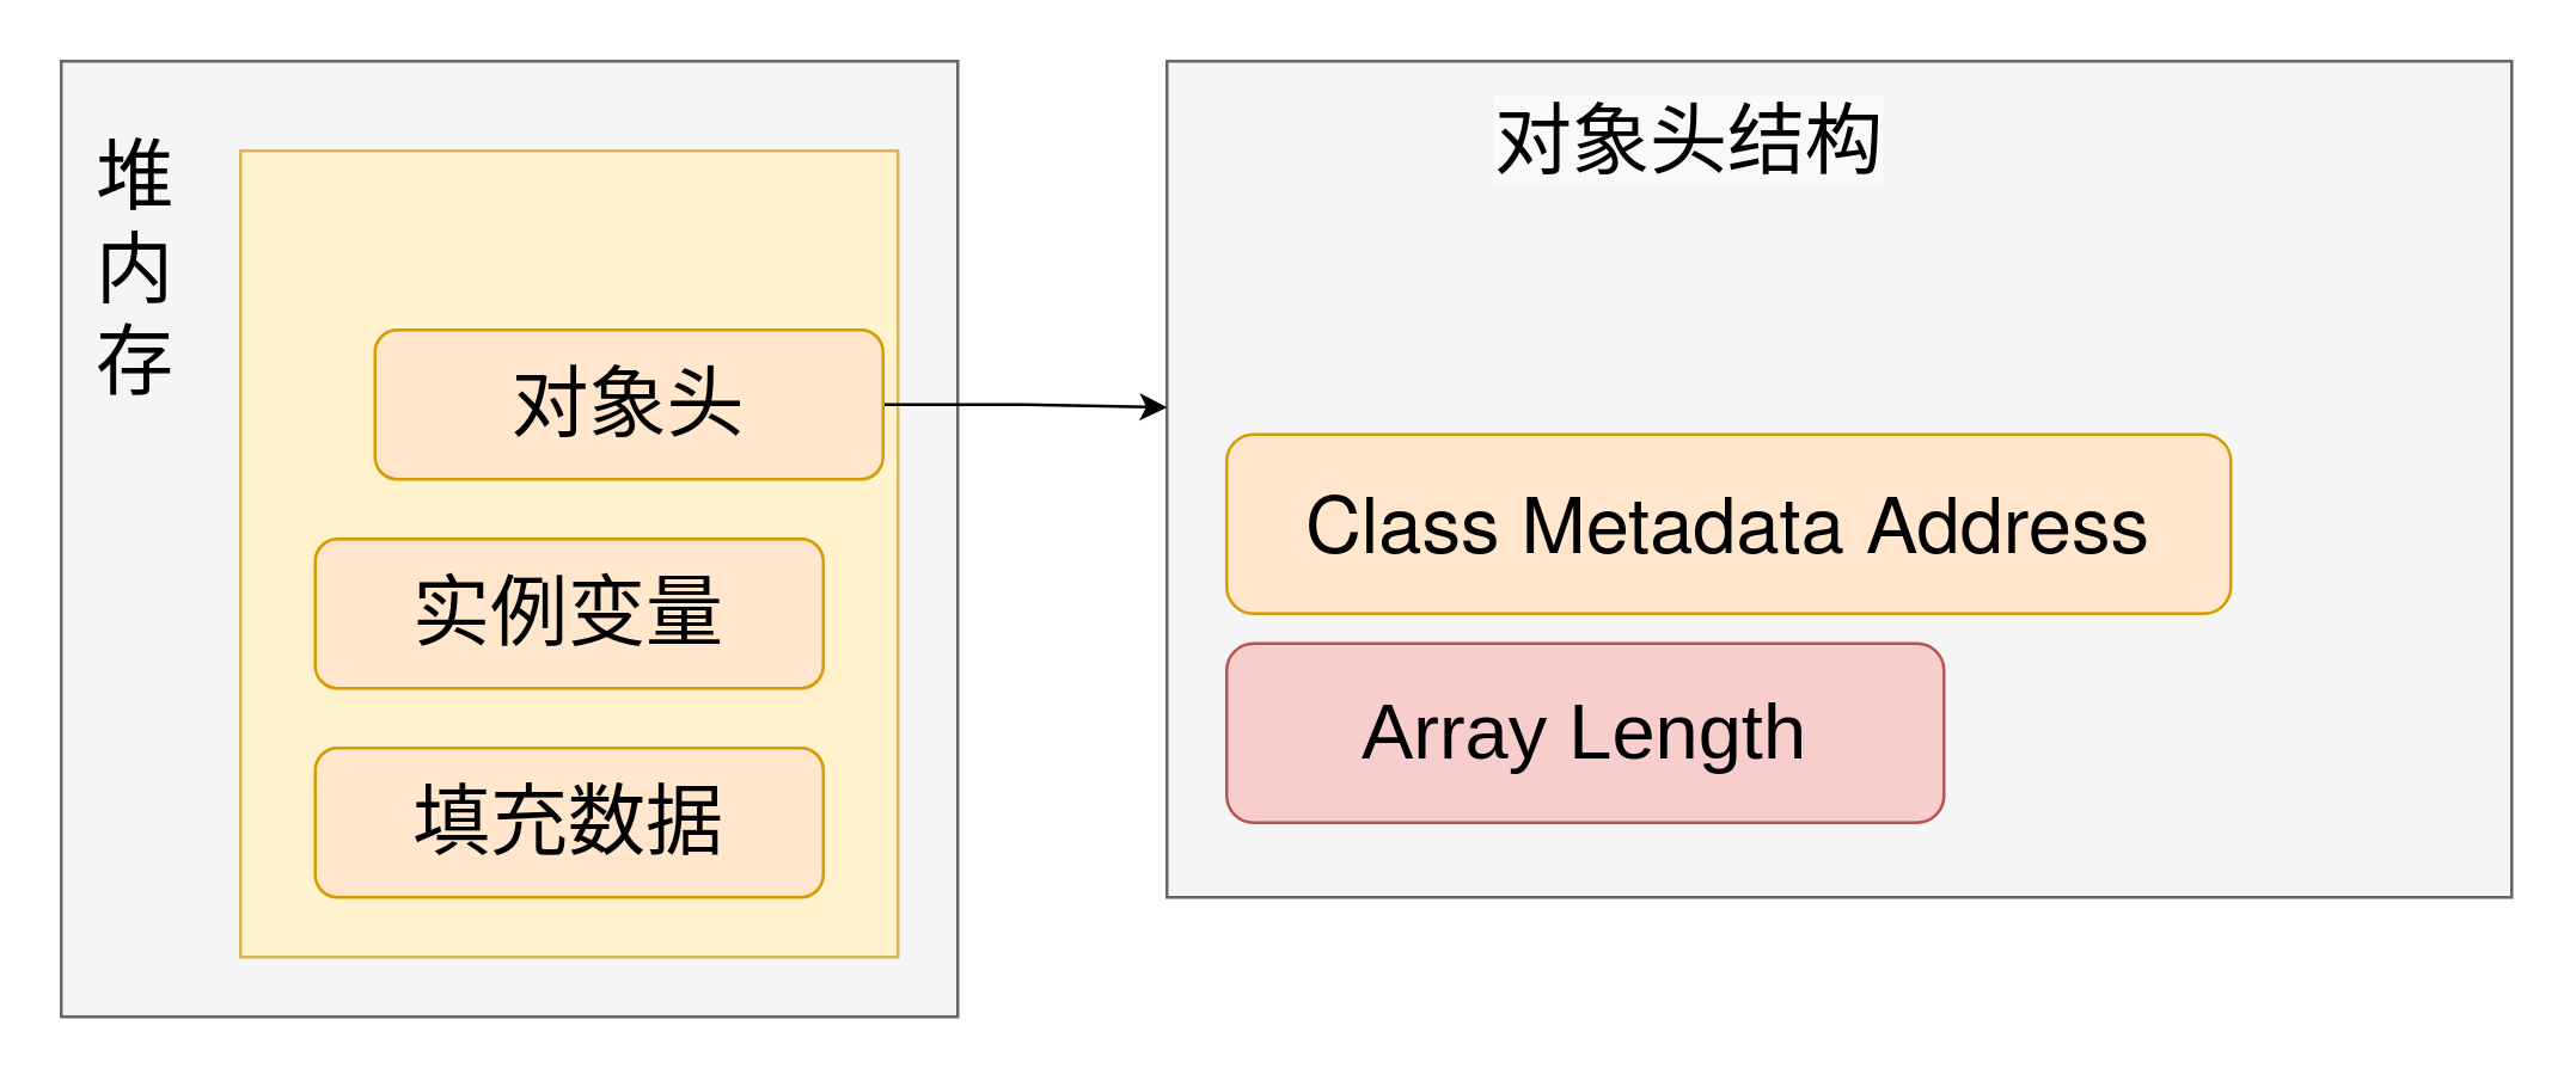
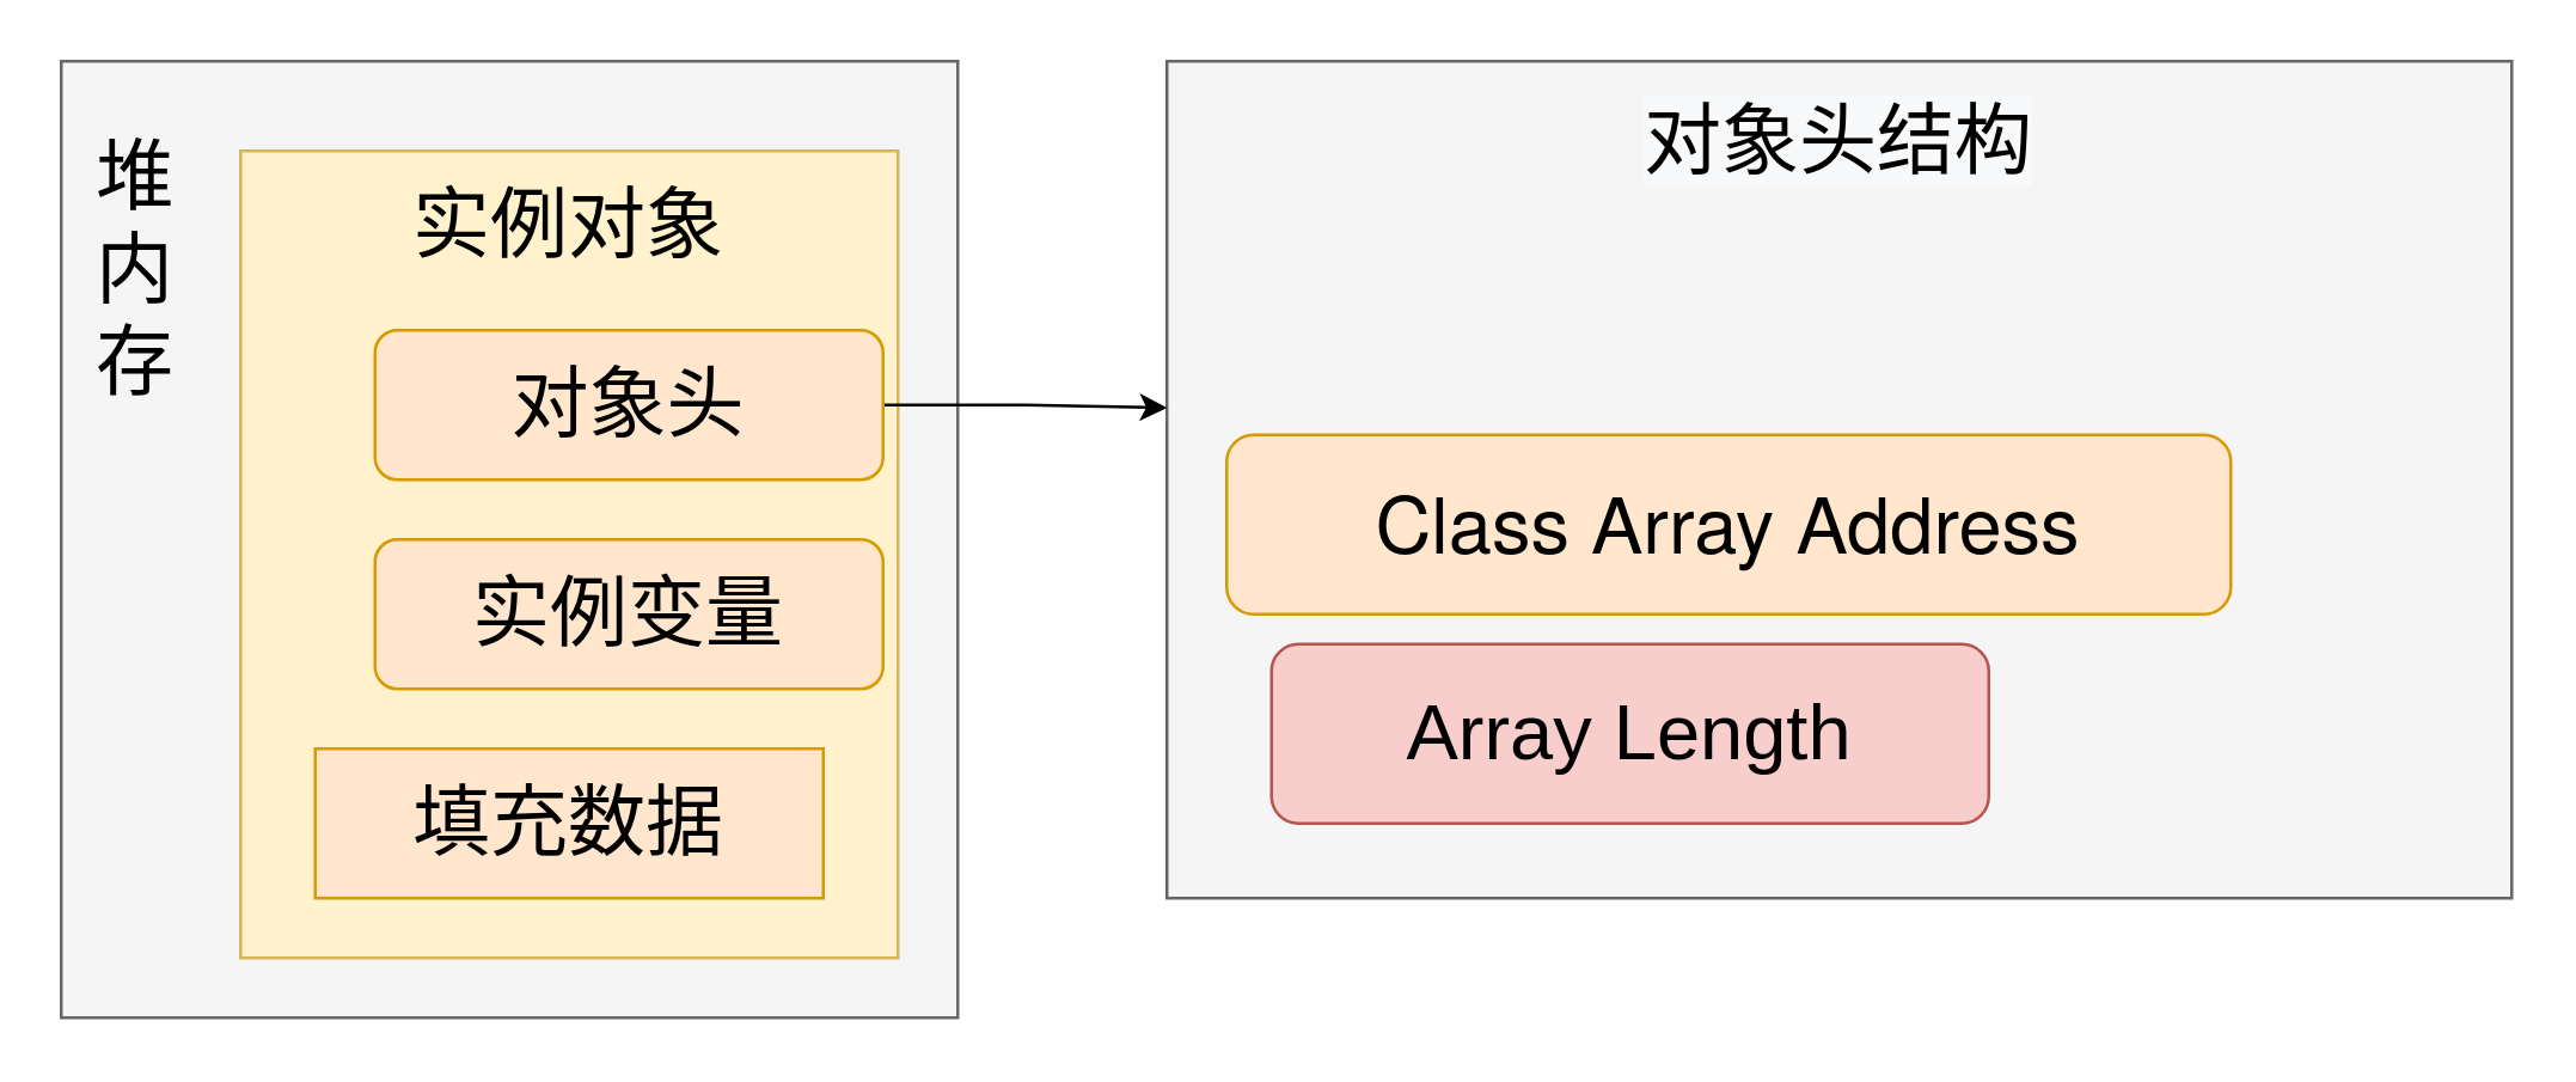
  <mxCell id="0" />
  <mxCell id="1" parent="0" />
  <mxCell id="2" value="" style="rounded=0;whiteSpace=wrap;html=1;labelBackgroundColor=none;fontSize=26;fontColor=#333333;fillColor=#f5f5f5;strokeColor=#666666;" parent="1" vertex="1"><mxGeometry x="390" y="20" width="450" height="280" as="geometry" /></mxCell>
  <mxCell id="3" value="" style="rounded=0;whiteSpace=wrap;html=1;fillColor=#f5f5f5;strokeColor=#666666;fontColor=#333333;" parent="1" vertex="1"><mxGeometry x="20" y="20" width="300" height="320" as="geometry" /></mxCell>
  <mxCell id="4" value="" style="rounded=0;whiteSpace=wrap;html=1;fillColor=#fff2cc;strokeColor=#d6b656;" parent="1" vertex="1"><mxGeometry x="80" y="50" width="220" height="270" as="geometry" /></mxCell>
  <mxCell id="5" value="" style="edgeStyle=orthogonalEdgeStyle;rounded=0;orthogonalLoop=1;jettySize=auto;html=1;fontSize=26;entryX=0;entryY=0.414;entryDx=0;entryDy=0;entryPerimeter=0;" parent="1" source="6" target="2" edge="1"><mxGeometry relative="1" as="geometry"><mxPoint x="350" y="170" as="targetPoint" /></mxGeometry></mxCell>
  <mxCell id="6" value="&lt;font style=&quot;font-size: 26px;&quot;&gt;对象头&lt;/font&gt;" style="rounded=1;whiteSpace=wrap;html=1;fontSize=26;fillColor=#ffe6cc;strokeColor=#d79b00;" parent="1" vertex="1"><mxGeometry x="125" y="110" width="170" height="50" as="geometry" /></mxCell>
- <mxCell id="7" value="&lt;font style=&quot;font-size: 26px&quot;&gt;实例变量&lt;/font&gt;" style="rounded=1;whiteSpace=wrap;html=1;fontSize=26;fillColor=#ffe6cc;strokeColor=#d79b00;" parent="1" vertex="1"><mxGeometry x="105" y="180" width="170" height="50" as="geometry" /></mxCell>
- <mxCell id="8" value="&lt;font style=&quot;font-size: 26px&quot;&gt;填充数据&lt;/font&gt;" style="rounded=1;whiteSpace=wrap;html=1;fontSize=26;fillColor=#ffe6cc;strokeColor=#d79b00;" parent="1" vertex="1"><mxGeometry x="105" y="250" width="170" height="50" as="geometry" /></mxCell>
+ <mxCell id="7" value="&lt;font style=&quot;font-size: 26px&quot;&gt;实例变量&lt;/font&gt;" style="rounded=1;whiteSpace=wrap;html=1;fontSize=26;fillColor=#ffe6cc;strokeColor=#d79b00;" parent="1" vertex="1"><mxGeometry x="125" y="180" width="170" height="50" as="geometry" /></mxCell>
+ <mxCell id="8" value="&lt;font style=&quot;font-size: 26px&quot;&gt;填充数据&lt;/font&gt;" style="whiteSpace=wrap;html=1;fontSize=26;fillColor=#ffe6cc;strokeColor=#d79b00;rounded=0;" parent="1" vertex="1"><mxGeometry x="105" y="250" width="170" height="50" as="geometry" /></mxCell>
+ <mxCell id="9" value="实例对象" style="text;html=1;strokeColor=none;fillColor=none;align=center;verticalAlign=middle;whiteSpace=wrap;rounded=0;fontSize=26;" parent="1" vertex="1"><mxGeometry x="125" y="60" width="130" height="30" as="geometry" /></mxCell>
  <mxCell id="10" value="堆内存" style="text;html=1;strokeColor=none;fillColor=none;align=center;verticalAlign=middle;whiteSpace=wrap;rounded=0;fontSize=26;" parent="1" vertex="1"><mxGeometry x="25" y="80" width="40" height="20" as="geometry" /></mxCell>
- <mxCell id="11" value="&lt;span style=&quot;font-family: &amp;quot;helvetica neue&amp;quot;, helvetica, arial, sans-serif; font-size: 26px; text-align: left;&quot;&gt;Class Metadata Address&lt;/span&gt;" style="rounded=1;whiteSpace=wrap;html=1;fontSize=26;labelBackgroundColor=none;fillColor=#ffe6cc;strokeColor=#d79b00;" parent="1" vertex="1"><mxGeometry x="410" y="145" width="336" height="60" as="geometry" /></mxCell>
- <mxCell id="12" value="Array Length" style="rounded=1;whiteSpace=wrap;html=1;labelBackgroundColor=none;fontSize=26;fillColor=#f8cecc;strokeColor=#b85450;" parent="1" vertex="1"><mxGeometry x="410" y="215" width="240" height="60" as="geometry" /></mxCell>
- <mxCell id="13" value="&lt;span style=&quot;color: rgb(0, 0, 0); font-family: helvetica; font-size: 26px; font-style: normal; font-weight: 400; letter-spacing: normal; text-indent: 0px; text-transform: none; word-spacing: 0px; background-color: rgb(248, 249, 250); display: inline; float: none;&quot;&gt;对象头结构&lt;/span&gt;" style="text;whiteSpace=wrap;html=1;fontSize=26;fontColor=#000000;align=center;" parent="1" vertex="1"><mxGeometry x="475" y="25" width="180" height="50" as="geometry" /></mxCell>
+ <mxCell id="11" value="&lt;span style=&quot;font-family: &amp;quot;helvetica neue&amp;quot;, helvetica, arial, sans-serif; font-size: 26px; text-align: left;&quot;&gt;Class Array Address&lt;/span&gt;" style="rounded=1;whiteSpace=wrap;html=1;fontSize=26;labelBackgroundColor=none;fillColor=#ffe6cc;strokeColor=#d79b00;" parent="1" vertex="1"><mxGeometry x="410" y="145" width="336" height="60" as="geometry" /></mxCell>
+ <mxCell id="12" value="Array Length" style="rounded=1;whiteSpace=wrap;html=1;labelBackgroundColor=none;fontSize=26;fillColor=#f8cecc;strokeColor=#b85450;" parent="1" vertex="1"><mxGeometry x="425" y="215" width="240" height="60" as="geometry" /></mxCell>
+ <mxCell id="13" value="&lt;span style=&quot;color: rgb(0, 0, 0); font-family: helvetica; font-size: 26px; font-style: normal; font-weight: 400; letter-spacing: normal; text-indent: 0px; text-transform: none; word-spacing: 0px; background-color: rgb(248, 249, 250); display: inline; float: none;&quot;&gt;对象头结构&lt;/span&gt;" style="text;whiteSpace=wrap;html=1;fontSize=26;fontColor=#000000;align=center;" parent="1" vertex="1"><mxGeometry x="525" y="25" width="180" height="50" as="geometry" /></mxCell>
